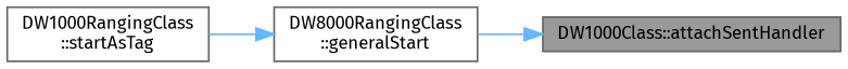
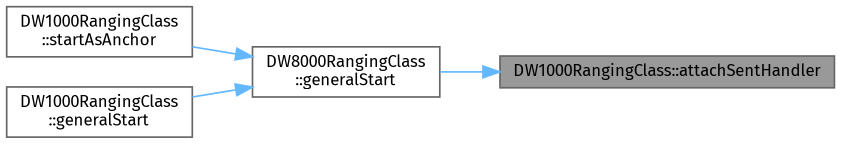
  digraph {
    fontname="Fira Sans"
    rankdir=RL
    node [color=grey40 fillcolor=white fontname="Fira Sans" fontsize=10 shape=box style=filled]
    edge [color=steelblue1 dir=back fontname="Fira Sans" fontsize=10 labelfontname=Helvetica labelfontsize=10 style=solid]
-   n1 [color=gray40 fillcolor=grey60 fontcolor=black height=0.2 label="DW1000Class::attachSentHandler" width=0.4]
+   n1 [color=gray40 fillcolor=grey60 fontcolor=black height=0.2 label="DW1000RangingClass::attachSentHandler" width=0.4]
    n2 [height=0.2 label="DW8000RangingClass\l::generalStart" width=0.4]
-   n4 [height=0.2 label="DW1000RangingClass\l::startAsTag" width=0.4]
+   n3 [height=0.2 label="DW1000RangingClass\l::startAsAnchor" width=0.4]
+   n4 [height=0.2 label="DW1000RangingClass\l::generalStart" width=0.4]
    n1 -> n2
+   n2 -> n3
    n2 -> n4
  }
